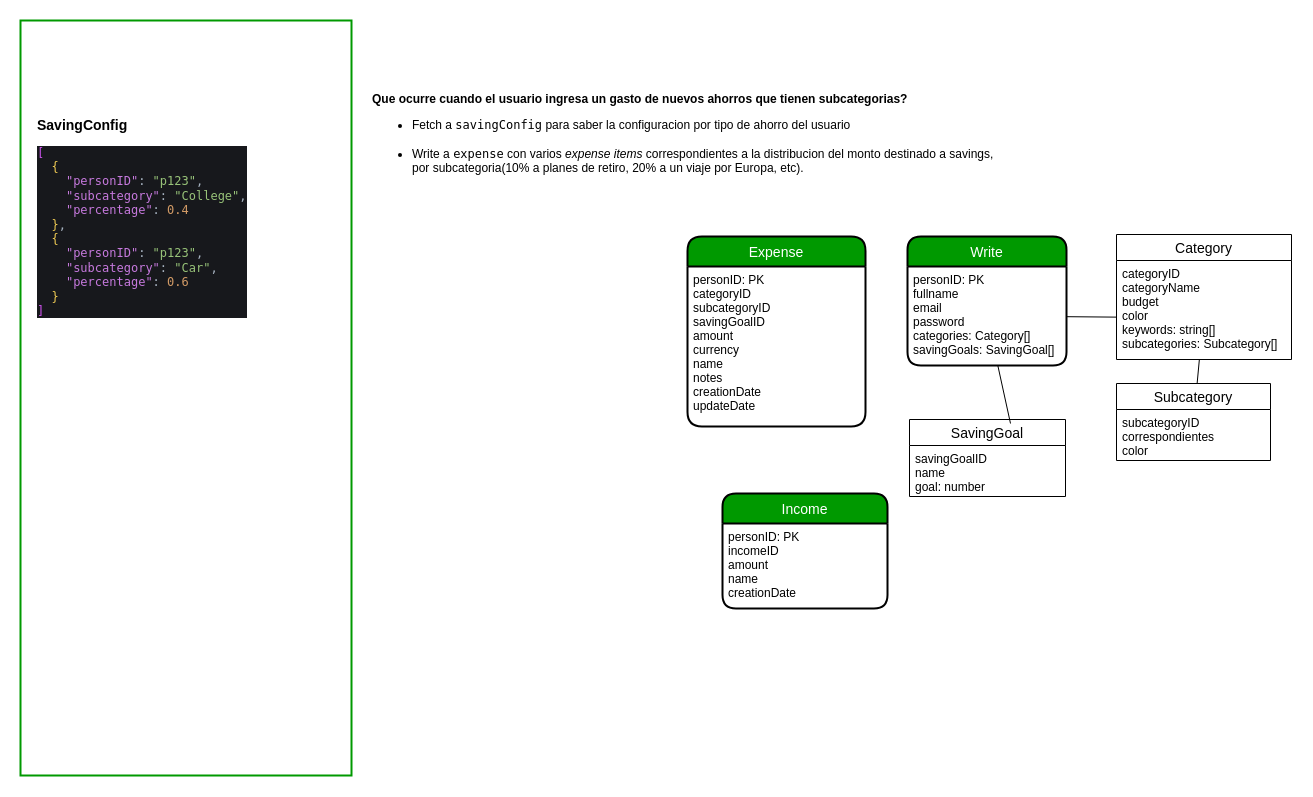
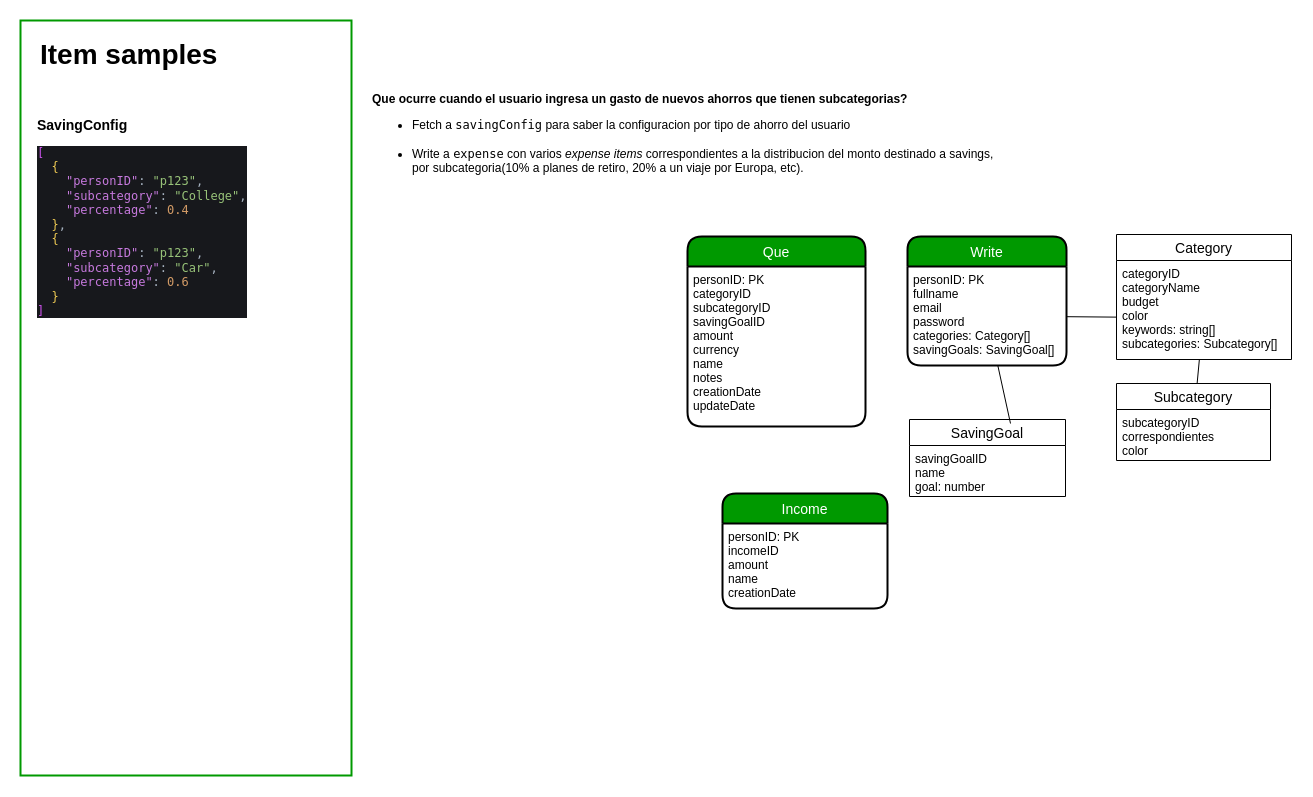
  <mxCell id="0" />
  <mxCell id="1" parent="0" />
- <mxCell id="2" value="Expense" style="swimlane;childLayout=stackLayout;horizontal=1;startSize=30;horizontalStack=0;rounded=1;fontSize=14;fontStyle=0;strokeWidth=2;resizeParent=0;resizeLast=1;shadow=0;dashed=0;align=center;labelBackgroundColor=none;arcSize=16;labelBorderColor=none;swimlaneLine=1;swimlaneFillColor=none;gradientColor=none;gradientDirection=north;fillColor=#009900;fontColor=#FFFFFF;" parent="1" vertex="1"><mxGeometry x="687" y="236" width="178" height="190" as="geometry"><mxRectangle x="-669" y="120" width="81" height="30" as="alternateBounds" /></mxGeometry></mxCell>
+ <mxCell id="2" value="Que" style="swimlane;childLayout=stackLayout;horizontal=1;startSize=30;horizontalStack=0;rounded=1;fontSize=14;fontStyle=0;strokeWidth=2;resizeParent=0;resizeLast=1;shadow=0;dashed=0;align=center;labelBackgroundColor=none;arcSize=16;labelBorderColor=none;swimlaneLine=1;swimlaneFillColor=none;gradientColor=none;gradientDirection=north;fillColor=#009900;fontColor=#FFFFFF;" parent="1" vertex="1"><mxGeometry x="687" y="236" width="178" height="190" as="geometry"><mxRectangle x="-669" y="120" width="81" height="30" as="alternateBounds" /></mxGeometry></mxCell>
  <mxCell id="3" value="personID: PK&#10;categoryID&#10;subcategoryID&#10;savingGoalID&#10;amount&#10;currency&#10;name&#10;notes&#10;creationDate&#10;updateDate" style="align=left;strokeColor=none;fillColor=none;spacingLeft=4;fontSize=12;verticalAlign=top;resizable=0;rotatable=0;part=1;" parent="2" vertex="1"><mxGeometry y="30" width="178" height="160" as="geometry" /></mxCell>
  <mxCell id="4" value="Write" style="swimlane;childLayout=stackLayout;horizontal=1;startSize=30;horizontalStack=0;rounded=1;fontSize=14;fontStyle=0;strokeWidth=2;resizeParent=0;resizeLast=1;shadow=0;dashed=0;align=center;fillColor=#009900;fontColor=#FFFFFF;" parent="1" vertex="1"><mxGeometry x="907" y="236" width="159" height="129" as="geometry" /></mxCell>
  <mxCell id="5" value="personID: PK&#10;fullname&#10;email&#10;password        &#10;categories: Category[]&#10;savingGoals: SavingGoal[]" style="align=left;strokeColor=none;fillColor=none;spacingLeft=4;fontSize=12;verticalAlign=top;resizable=0;rotatable=0;part=1;" parent="4" vertex="1"><mxGeometry y="30" width="159" height="99" as="geometry" /></mxCell>
  <mxCell id="6" value="&lt;strong style=&quot;background-color: initial;&quot;&gt;Que ocurre cuando el usuario ingresa un gasto de nuevos ahorros que tienen subcategorias?&lt;/strong&gt;&lt;span style=&quot;background-color: initial;&quot;&gt;&lt;br&gt;&lt;/span&gt;&lt;ul style=&quot;background-color: initial;&quot;&gt;&lt;li&gt;Fetch a &lt;code&gt;savingConfig&lt;/code&gt; para saber la configuracion por tipo de ahorro del usuario&lt;/li&gt;&lt;br&gt;&lt;li&gt;Write a &lt;code&gt;expense&lt;/code&gt; con varios &lt;em&gt;expense items&lt;/em&gt; correspondientes a la distribucion del monto destinado a savings, &lt;br&gt;por subcategoria(10% a planes de retiro, 20% a un viaje por Europa, etc).&lt;/li&gt;&lt;/ul&gt;" style="text;html=1;align=left;verticalAlign=middle;resizable=0;points=[];autosize=1;strokeColor=none;fillColor=none;" parent="1" vertex="1"><mxGeometry x="370" y="90" width="631" height="98" as="geometry" /></mxCell>
+ <mxCell id="7" value="&lt;h1&gt;Item samples&lt;/h1&gt;" style="text;html=1;strokeColor=none;fillColor=none;spacing=5;spacingTop=-20;whiteSpace=wrap;overflow=hidden;rounded=0;shadow=0;dashed=0;labelBackgroundColor=none;labelBorderColor=none;fontFamily=Helvetica;fontSize=14;fontColor=#000000;startSize=30;" parent="1" vertex="1"><mxGeometry x="35" y="29" width="196" height="55" as="geometry" /></mxCell>
  <mxCell id="8" value="" style="rounded=0;whiteSpace=wrap;html=1;shadow=0;dashed=0;labelBackgroundColor=none;labelBorderColor=none;fontFamily=Helvetica;fontSize=14;fontColor=#000000;startSize=30;strokeColor=#009900;strokeWidth=2;fillColor=none;gradientColor=none;gradientDirection=north;" parent="1" vertex="1"><mxGeometry x="20" y="20" width="331" height="755" as="geometry" /></mxCell>
  <mxCell id="9" value="&lt;div&gt;&lt;br&gt;&lt;/div&gt;&lt;div&gt;&lt;b&gt;SavingConfig&lt;/b&gt;&lt;/div&gt;&lt;div&gt;&lt;div style=&quot;&quot;&gt;&lt;pre style=&quot;background-color:#17181c;color:#abb2bf;font-family:'Menlo',monospace;font-size:9.0pt;&quot;&gt;&lt;span style=&quot;color:#d054f1;&quot;&gt;[&lt;br&gt;&lt;/span&gt;&lt;span style=&quot;color:#d054f1;&quot;&gt;  &lt;/span&gt;&lt;span style=&quot;color:#f1cc54;&quot;&gt;{&lt;br&gt;&lt;/span&gt;&lt;span style=&quot;color:#f1cc54;&quot;&gt;    &lt;/span&gt;&lt;span style=&quot;color:#c679dd;&quot;&gt;&quot;personID&quot;&lt;/span&gt;&lt;span style=&quot;color:#a6b2c0;&quot;&gt;: &lt;/span&gt;&lt;span style=&quot;color:#98c379;&quot;&gt;&quot;p123&quot;&lt;/span&gt;&lt;span style=&quot;color:#a6b2c0;&quot;&gt;,&lt;br&gt;&lt;/span&gt;&lt;span style=&quot;color:#a6b2c0;&quot;&gt;    &lt;/span&gt;&lt;span style=&quot;color:#c679dd;&quot;&gt;&quot;subcategory&quot;&lt;/span&gt;&lt;span style=&quot;color:#a6b2c0;&quot;&gt;: &lt;/span&gt;&lt;span style=&quot;color:#98c379;&quot;&gt;&quot;College&quot;&lt;/span&gt;&lt;span style=&quot;color:#a6b2c0;&quot;&gt;,&lt;br&gt;&lt;/span&gt;&lt;span style=&quot;color:#a6b2c0;&quot;&gt;    &lt;/span&gt;&lt;span style=&quot;color:#c679dd;&quot;&gt;&quot;percentage&quot;&lt;/span&gt;&lt;span style=&quot;color:#a6b2c0;&quot;&gt;: &lt;/span&gt;&lt;span style=&quot;color:#d19a66;&quot;&gt;0.4&lt;br&gt;&lt;/span&gt;&lt;span style=&quot;color:#d19a66;&quot;&gt;  &lt;/span&gt;&lt;span style=&quot;color:#f1cc54;&quot;&gt;}&lt;/span&gt;&lt;span style=&quot;color:#a6b2c0;&quot;&gt;,&lt;br&gt;&lt;/span&gt;&lt;span style=&quot;color:#a6b2c0;&quot;&gt;  &lt;/span&gt;&lt;span style=&quot;color:#f1cc54;&quot;&gt;{&lt;br&gt;&lt;/span&gt;&lt;span style=&quot;color:#f1cc54;&quot;&gt;    &lt;/span&gt;&lt;span style=&quot;color:#c679dd;&quot;&gt;&quot;personID&quot;&lt;/span&gt;&lt;span style=&quot;color:#a6b2c0;&quot;&gt;: &lt;/span&gt;&lt;span style=&quot;color:#98c379;&quot;&gt;&quot;p123&quot;&lt;/span&gt;&lt;span style=&quot;color:#a6b2c0;&quot;&gt;,&lt;br&gt;&lt;/span&gt;&lt;span style=&quot;color:#a6b2c0;&quot;&gt;    &lt;/span&gt;&lt;span style=&quot;color:#c679dd;&quot;&gt;&quot;subcategory&quot;&lt;/span&gt;&lt;span style=&quot;color:#a6b2c0;&quot;&gt;: &lt;/span&gt;&lt;span style=&quot;color:#98c379;&quot;&gt;&quot;Car&quot;&lt;/span&gt;&lt;span style=&quot;color:#a6b2c0;&quot;&gt;,&lt;br&gt;&lt;/span&gt;&lt;span style=&quot;color:#a6b2c0;&quot;&gt;    &lt;/span&gt;&lt;span style=&quot;color:#c679dd;&quot;&gt;&quot;percentage&quot;&lt;/span&gt;&lt;span style=&quot;color:#a6b2c0;&quot;&gt;: &lt;/span&gt;&lt;span style=&quot;color:#d19a66;&quot;&gt;0.6&lt;br&gt;&lt;/span&gt;&lt;span style=&quot;color:#d19a66;&quot;&gt;  &lt;/span&gt;&lt;span style=&quot;color:#f1cc54;&quot;&gt;}&lt;br&gt;&lt;/span&gt;&lt;span style=&quot;color:#d054f1;&quot;&gt;]&lt;/span&gt;&lt;/pre&gt;&lt;/div&gt;&lt;/div&gt;&lt;div&gt;&lt;b&gt;&lt;br&gt;&lt;/b&gt;&lt;/div&gt;&lt;div&gt;&lt;b&gt;&lt;br&gt;&lt;/b&gt;&lt;/div&gt;&lt;div&gt;&lt;b&gt;&lt;br&gt;&lt;/b&gt;&lt;/div&gt;&lt;div&gt;&lt;b&gt;&lt;br&gt;&lt;/b&gt;&lt;/div&gt;&lt;div&gt;&lt;b&gt;&lt;br&gt;&lt;/b&gt;&lt;/div&gt;" style="text;html=1;strokeColor=none;fillColor=none;align=left;verticalAlign=top;whiteSpace=wrap;rounded=0;shadow=0;dashed=0;labelBackgroundColor=none;labelBorderColor=none;fontFamily=Helvetica;fontSize=14;fontColor=#000000;startSize=30;" parent="1" vertex="1"><mxGeometry x="35" y="93" width="323" height="677" as="geometry" /></mxCell>
  <mxCell id="10" value="Category" style="swimlane;fontStyle=0;childLayout=stackLayout;horizontal=1;startSize=26;horizontalStack=0;resizeParent=1;resizeParentMax=0;resizeLast=0;collapsible=1;marginBottom=0;align=center;fontSize=14;" parent="1" vertex="1"><mxGeometry x="1116" y="234" width="175" height="125" as="geometry" /></mxCell>
  <mxCell id="11" value="categoryID&#10;categoryName&#10;budget&#10;color&#10;keywords: string[]&#10;subcategories: Subcategory[] " style="text;strokeColor=none;fillColor=none;spacingLeft=4;spacingRight=4;overflow=hidden;rotatable=0;points=[[0,0.5],[1,0.5]];portConstraint=eastwest;fontSize=12;" parent="10" vertex="1"><mxGeometry y="26" width="175" height="99" as="geometry" /></mxCell>
  <mxCell id="12" value="" style="endArrow=none;html=1;rounded=0;entryX=0.001;entryY=0.572;entryDx=0;entryDy=0;entryPerimeter=0;" parent="1" source="5" target="11" edge="1"><mxGeometry width="50" height="50" relative="1" as="geometry"><mxPoint x="1111" y="420" as="sourcePoint" /><mxPoint x="1161" y="370" as="targetPoint" /></mxGeometry></mxCell>
  <mxCell id="13" value="Subcategory" style="swimlane;fontStyle=0;childLayout=stackLayout;horizontal=1;startSize=26;horizontalStack=0;resizeParent=1;resizeParentMax=0;resizeLast=0;collapsible=1;marginBottom=0;align=center;fontSize=14;" parent="1" vertex="1"><mxGeometry x="1116" y="383" width="154" height="77" as="geometry" /></mxCell>
  <mxCell id="14" value="subcategoryID&#10;correspondientes&#10;color" style="text;strokeColor=none;fillColor=none;spacingLeft=4;spacingRight=4;overflow=hidden;rotatable=0;points=[[0,0.5],[1,0.5]];portConstraint=eastwest;fontSize=12;" parent="13" vertex="1"><mxGeometry y="26" width="154" height="51" as="geometry" /></mxCell>
  <mxCell id="15" value="" style="endArrow=none;html=1;rounded=0;" parent="1" source="13" target="11" edge="1"><mxGeometry width="50" height="50" relative="1" as="geometry"><mxPoint x="1038" y="454" as="sourcePoint" /><mxPoint x="1088" y="404" as="targetPoint" /></mxGeometry></mxCell>
  <mxCell id="16" value="Income" style="swimlane;childLayout=stackLayout;horizontal=1;startSize=30;horizontalStack=0;rounded=1;fontSize=14;fontStyle=0;strokeWidth=2;resizeParent=0;resizeLast=1;shadow=0;dashed=0;align=center;fillColor=#009900;fontColor=#FFFFFF;" parent="1" vertex="1"><mxGeometry x="722" y="493" width="165" height="115" as="geometry"><mxRectangle x="-452" y="321" width="73" height="30" as="alternateBounds" /></mxGeometry></mxCell>
  <mxCell id="17" value="personID: PK&#10;incomeID&#10;amount&#10;name&#10;creationDate" style="align=left;strokeColor=none;fillColor=none;spacingLeft=4;fontSize=12;verticalAlign=top;resizable=0;rotatable=0;part=1;" parent="16" vertex="1"><mxGeometry y="30" width="165" height="85" as="geometry" /></mxCell>
  <mxCell id="18" value="SavingGoal" style="swimlane;fontStyle=0;childLayout=stackLayout;horizontal=1;startSize=26;horizontalStack=0;resizeParent=1;resizeParentMax=0;resizeLast=0;collapsible=1;marginBottom=0;align=center;fontSize=14;" parent="1" vertex="1"><mxGeometry x="909" y="419" width="156" height="77" as="geometry" /></mxCell>
  <mxCell id="19" value="" style="endArrow=none;html=1;rounded=0;" parent="18" source="5" edge="1"><mxGeometry width="50" height="50" relative="1" as="geometry"><mxPoint x="51" y="54" as="sourcePoint" /><mxPoint x="101" y="4" as="targetPoint" /></mxGeometry></mxCell>
  <mxCell id="20" value="savingGoalID&#10;name&#10;goal: number" style="text;strokeColor=none;fillColor=none;spacingLeft=4;spacingRight=4;overflow=hidden;rotatable=0;points=[[0,0.5],[1,0.5]];portConstraint=eastwest;fontSize=12;" parent="18" vertex="1"><mxGeometry y="26" width="156" height="51" as="geometry" /></mxCell>
